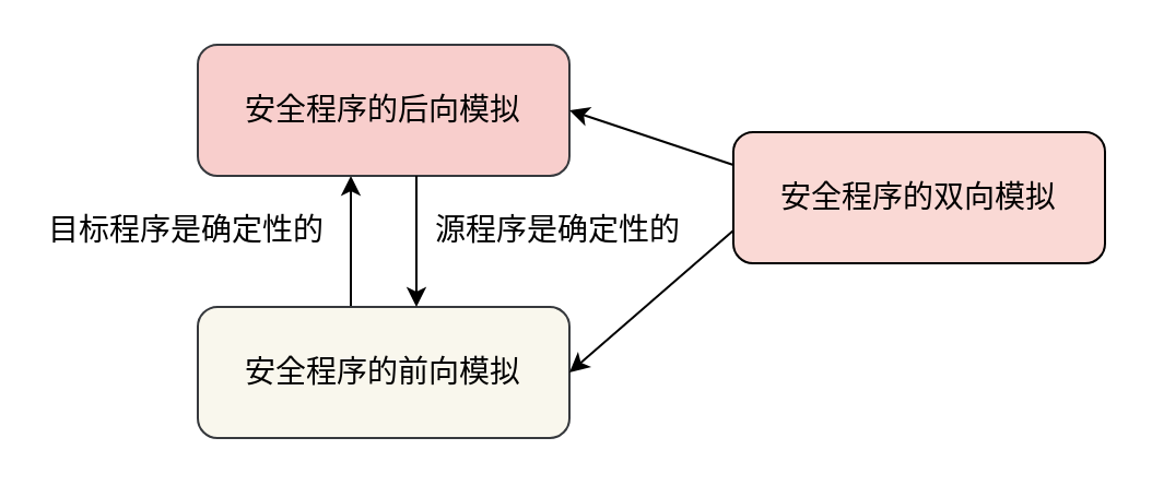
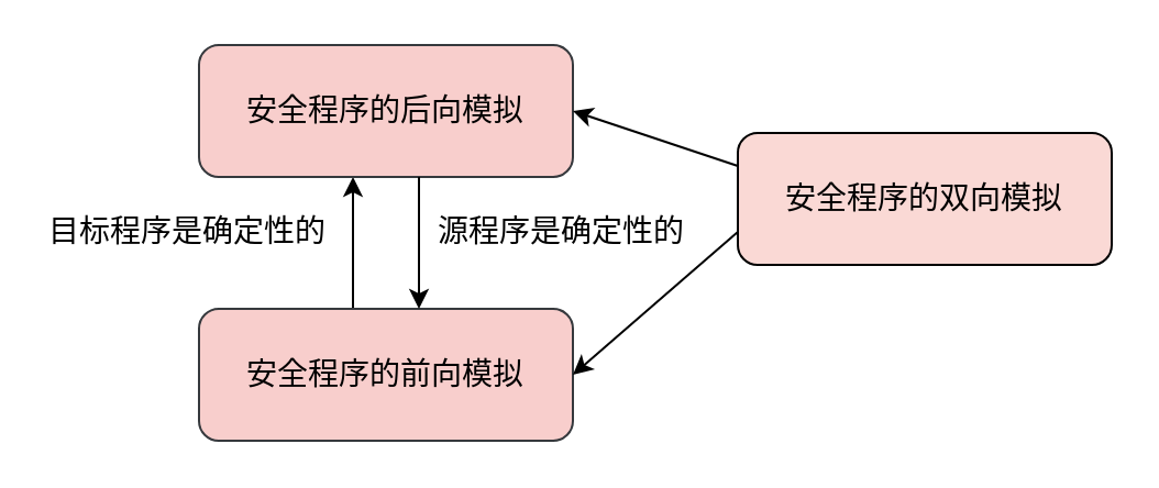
  <mxCell id="0" />
  <mxCell id="1" parent="0" />
  <mxCell id="2" value="" style="shape=connector;rounded=0;orthogonalLoop=1;jettySize=auto;html=1;labelBackgroundColor=default;strokeColor=default;align=center;verticalAlign=middle;fontFamily=Helvetica;fontSize=11;fontColor=default;endArrow=classic;" edge="1" parent="1"><mxGeometry relative="1" as="geometry"><mxPoint x="160" y="140" as="sourcePoint" /><mxPoint x="160" y="80" as="targetPoint" /></mxGeometry></mxCell>
- <mxCell id="3" value="&lt;font style=&quot;font-size: 14px;&quot;&gt;安全程序的前向模拟&lt;/font&gt;" style="rounded=1;whiteSpace=wrap;html=1;fillColor=#f9f7ed;strokeColor=#36393d;" vertex="1" parent="1"><mxGeometry x="90" y="140" width="170" height="60" as="geometry" /></mxCell>
+ <mxCell id="3" value="&lt;font style=&quot;font-size: 14px;&quot;&gt;安全程序的前向模拟&lt;/font&gt;" style="rounded=1;whiteSpace=wrap;html=1;fillColor=#f8cecc;strokeColor=#36393d;" vertex="1" parent="1"><mxGeometry x="90" y="140" width="170" height="60" as="geometry" /></mxCell>
  <mxCell id="4" value="&lt;font style=&quot;font-size: 14px;&quot;&gt;安全程序的后向模拟&lt;/font&gt;" style="rounded=1;whiteSpace=wrap;html=1;fillColor=#f8cecc;strokeColor=#36393d;" vertex="1" parent="1"><mxGeometry x="90" y="20" width="170" height="60" as="geometry" /></mxCell>
  <mxCell id="5" value="" style="shape=connector;rounded=0;orthogonalLoop=1;jettySize=auto;html=1;labelBackgroundColor=default;strokeColor=default;align=center;verticalAlign=middle;fontFamily=Helvetica;fontSize=11;fontColor=default;endArrow=classic;" edge="1" parent="1"><mxGeometry relative="1" as="geometry"><mxPoint x="190" y="80" as="sourcePoint" /><mxPoint x="190" y="140" as="targetPoint" /></mxGeometry></mxCell>
  <mxCell id="6" value="&lt;font style=&quot;font-size: 14px;&quot;&gt;源程序是确定性的&lt;/font&gt;" style="text;html=1;strokeColor=none;fillColor=none;align=center;verticalAlign=middle;whiteSpace=wrap;rounded=0;fontSize=11;fontFamily=Helvetica;fontColor=default;" vertex="1" parent="1"><mxGeometry x="190" y="90" width="130" height="30" as="geometry" /></mxCell>
  <mxCell id="7" value="&lt;font style=&quot;font-size: 14px;&quot;&gt;目标程序是确定性的&lt;/font&gt;" style="text;html=1;strokeColor=none;fillColor=none;align=center;verticalAlign=middle;whiteSpace=wrap;rounded=0;fontSize=11;fontFamily=Helvetica;fontColor=default;" vertex="1" parent="1"><mxGeometry x="20" y="90" width="130" height="30" as="geometry" /></mxCell>
  <mxCell id="8" value="&lt;font style=&quot;font-size: 14px;&quot;&gt;安全程序的双向模拟&lt;/font&gt;" style="rounded=1;whiteSpace=wrap;html=1;fillColor=#fad9d5;strokeColor=#000000;" vertex="1" parent="1"><mxGeometry x="335" y="60" width="170" height="60" as="geometry" /></mxCell>
  <mxCell id="9" value="" style="shape=connector;rounded=0;orthogonalLoop=1;jettySize=auto;html=1;labelBackgroundColor=default;strokeColor=default;align=center;verticalAlign=middle;fontFamily=Helvetica;fontSize=11;fontColor=default;endArrow=classic;exitX=0;exitY=0.25;exitDx=0;exitDy=0;entryX=1;entryY=0.5;entryDx=0;entryDy=0;" edge="1" parent="1" source="8" target="4"><mxGeometry relative="1" as="geometry"><mxPoint x="170" y="150" as="sourcePoint" /><mxPoint x="170" y="90" as="targetPoint" /></mxGeometry></mxCell>
  <mxCell id="10" value="" style="shape=connector;rounded=0;orthogonalLoop=1;jettySize=auto;html=1;labelBackgroundColor=default;strokeColor=default;align=center;verticalAlign=middle;fontFamily=Helvetica;fontSize=11;fontColor=default;endArrow=classic;exitX=0;exitY=0.75;exitDx=0;exitDy=0;entryX=1;entryY=0.5;entryDx=0;entryDy=0;" edge="1" parent="1" source="8" target="3"><mxGeometry relative="1" as="geometry"><mxPoint x="350" y="115" as="sourcePoint" /><mxPoint x="270" y="60" as="targetPoint" /></mxGeometry></mxCell>
